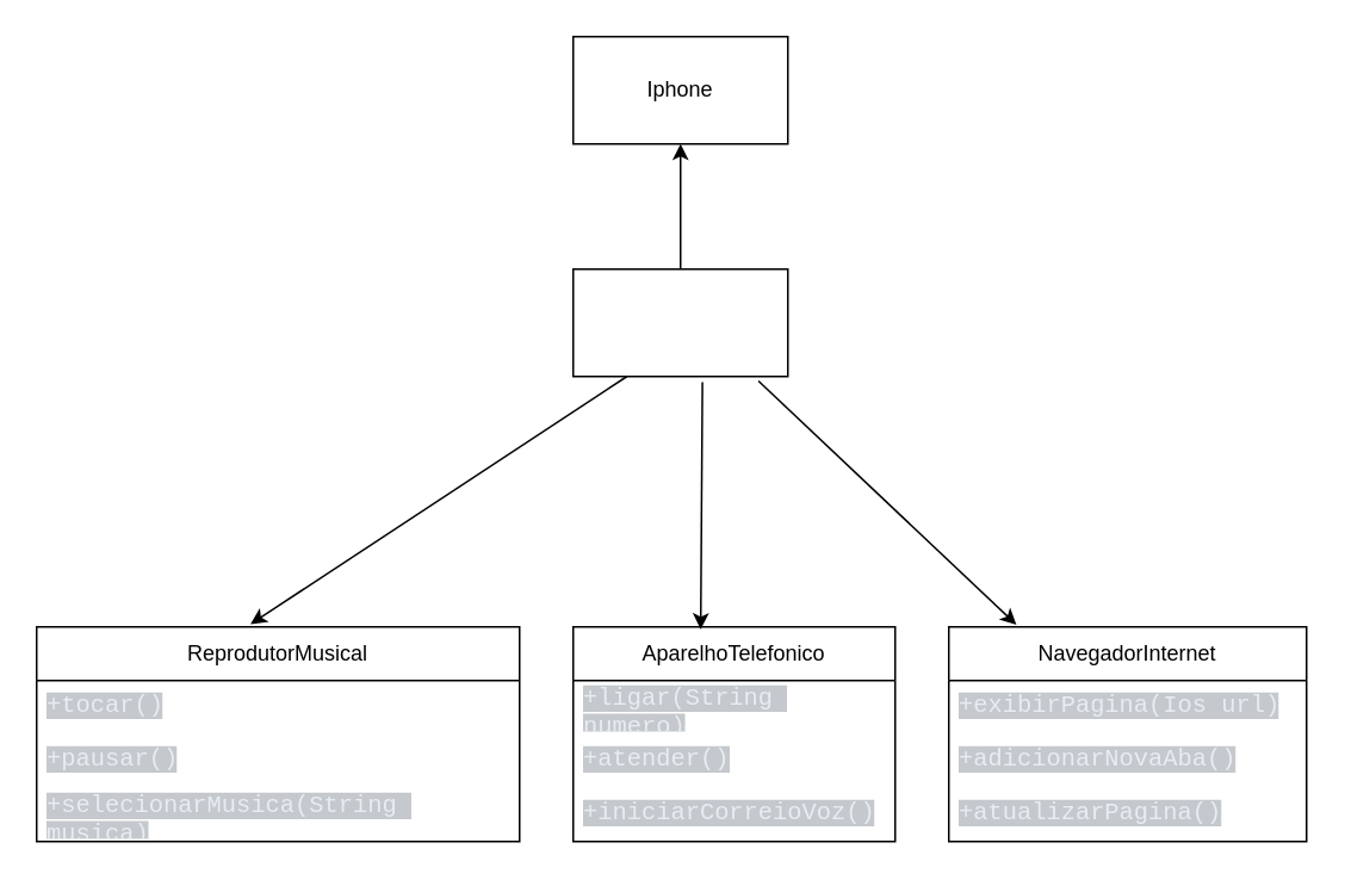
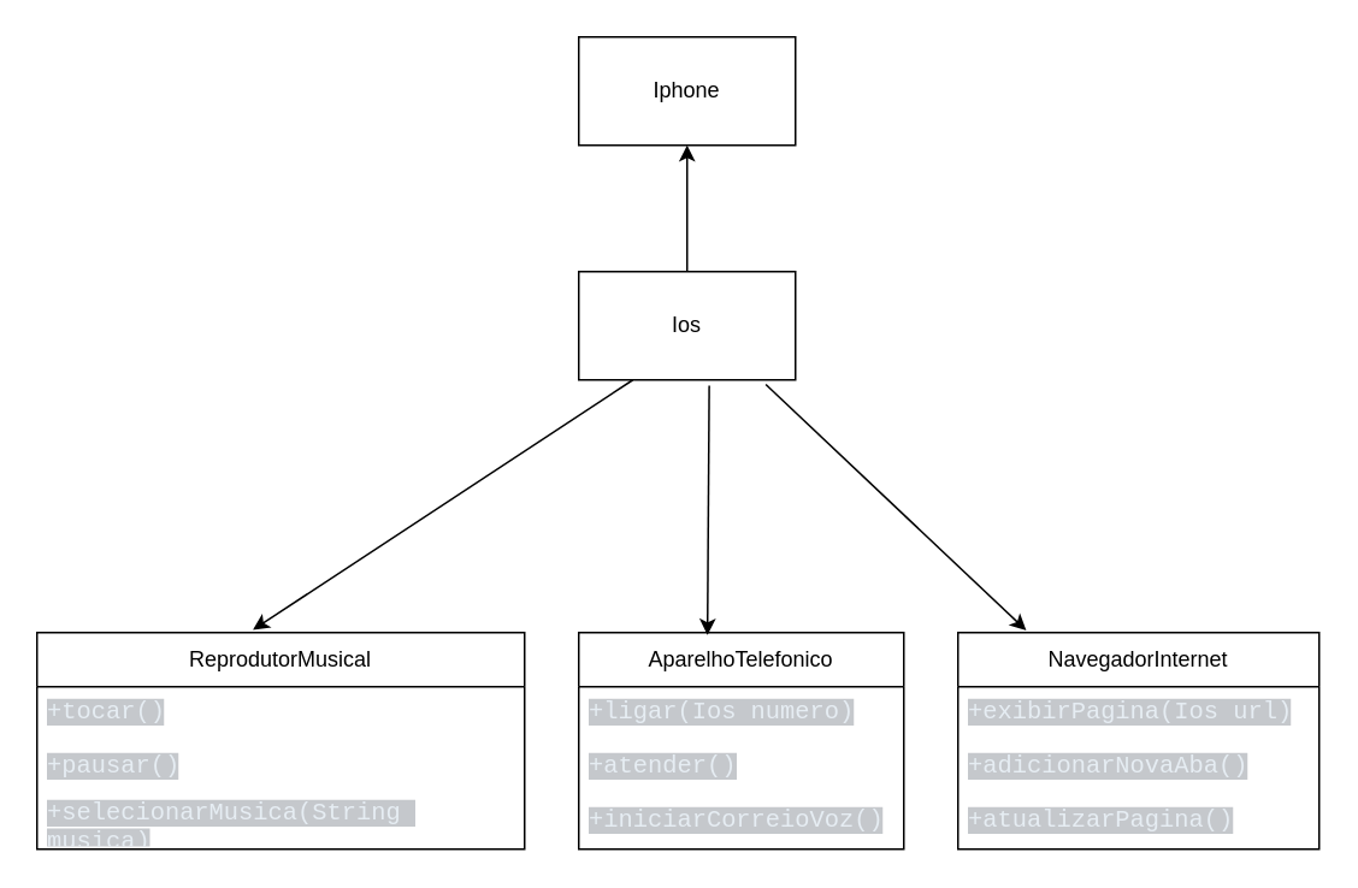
  <mxCell id="0" />
  <mxCell id="1" parent="0" />
  <mxCell id="2" value="" style="rounded=0;whiteSpace=wrap;html=1;" parent="1" vertex="1"><mxGeometry x="320" y="150" width="120" height="60" as="geometry" /></mxCell>
+ <mxCell id="3" value="Ios" style="text;html=1;align=center;verticalAlign=middle;whiteSpace=wrap;rounded=0;" parent="1" vertex="1"><mxGeometry x="350" y="165" width="60" height="30" as="geometry" /></mxCell>
  <mxCell id="4" value="ReprodutorMusical" style="swimlane;fontStyle=0;childLayout=stackLayout;horizontal=1;startSize=30;horizontalStack=0;resizeParent=1;resizeParentMax=0;resizeLast=0;collapsible=1;marginBottom=0;whiteSpace=wrap;html=1;" vertex="1" parent="1"><mxGeometry x="20" y="350" width="270" height="120" as="geometry" /></mxCell>
  <mxCell id="5" value="&lt;span style=&quot;color: rgb(230, 237, 243); font-family: ui-monospace, SFMono-Regular, &amp;quot;SF Mono&amp;quot;, Menlo, Consolas, &amp;quot;Liberation Mono&amp;quot;, monospace; font-size: 13.6px; white-space-collapse: break-spaces; background-color: rgba(110, 118, 129, 0.4);&quot;&gt;+tocar()&lt;/span&gt;" style="text;strokeColor=none;fillColor=none;align=left;verticalAlign=middle;spacingLeft=4;spacingRight=4;overflow=hidden;points=[[0,0.5],[1,0.5]];portConstraint=eastwest;rotatable=0;whiteSpace=wrap;html=1;" vertex="1" parent="4"><mxGeometry y="30" width="270" height="30" as="geometry" /></mxCell>
  <mxCell id="6" value="&lt;span style=&quot;color: rgb(230, 237, 243); font-family: ui-monospace, SFMono-Regular, &amp;quot;SF Mono&amp;quot;, Menlo, Consolas, &amp;quot;Liberation Mono&amp;quot;, monospace; font-size: 13.6px; white-space-collapse: break-spaces; background-color: rgba(110, 118, 129, 0.4);&quot;&gt;+pausar()&lt;/span&gt;" style="text;strokeColor=none;fillColor=none;align=left;verticalAlign=middle;spacingLeft=4;spacingRight=4;overflow=hidden;points=[[0,0.5],[1,0.5]];portConstraint=eastwest;rotatable=0;whiteSpace=wrap;html=1;" vertex="1" parent="4"><mxGeometry y="60" width="270" height="30" as="geometry" /></mxCell>
  <mxCell id="7" value="&lt;span style=&quot;color: rgb(230, 237, 243); font-family: ui-monospace, SFMono-Regular, &amp;quot;SF Mono&amp;quot;, Menlo, Consolas, &amp;quot;Liberation Mono&amp;quot;, monospace; font-size: 13.6px; white-space-collapse: break-spaces; background-color: rgba(110, 118, 129, 0.4);&quot;&gt;+selecionarMusica(String musica)&lt;/span&gt;" style="text;strokeColor=none;fillColor=none;align=left;verticalAlign=middle;spacingLeft=4;spacingRight=4;overflow=hidden;points=[[0,0.5],[1,0.5]];portConstraint=eastwest;rotatable=0;whiteSpace=wrap;html=1;" vertex="1" parent="4"><mxGeometry y="90" width="270" height="30" as="geometry" /></mxCell>
  <mxCell id="8" value="" style="endArrow=classic;html=1;rounded=0;entryX=0.443;entryY=-0.013;entryDx=0;entryDy=0;entryPerimeter=0;exitX=0.25;exitY=1;exitDx=0;exitDy=0;" edge="1" parent="1" source="2" target="4"><mxGeometry width="50" height="50" relative="1" as="geometry"><mxPoint x="340" y="430" as="sourcePoint" /><mxPoint x="390" y="380" as="targetPoint" /></mxGeometry></mxCell>
  <mxCell id="9" value="AparelhoTelefonico" style="swimlane;fontStyle=0;childLayout=stackLayout;horizontal=1;startSize=30;horizontalStack=0;resizeParent=1;resizeParentMax=0;resizeLast=0;collapsible=1;marginBottom=0;whiteSpace=wrap;html=1;" vertex="1" parent="1"><mxGeometry x="320" y="350" width="180" height="120" as="geometry" /></mxCell>
- <mxCell id="10" value="&lt;span style=&quot;color: rgb(230, 237, 243); font-family: ui-monospace, SFMono-Regular, &amp;quot;SF Mono&amp;quot;, Menlo, Consolas, &amp;quot;Liberation Mono&amp;quot;, monospace; font-size: 13.6px; white-space-collapse: break-spaces; background-color: rgba(110, 118, 129, 0.4);&quot;&gt;+ligar(String numero)&lt;/span&gt;" style="text;strokeColor=none;fillColor=none;align=left;verticalAlign=middle;spacingLeft=4;spacingRight=4;overflow=hidden;points=[[0,0.5],[1,0.5]];portConstraint=eastwest;rotatable=0;whiteSpace=wrap;html=1;" vertex="1" parent="9"><mxGeometry y="30" width="180" height="30" as="geometry" /></mxCell>
+ <mxCell id="10" value="&lt;span style=&quot;color: rgb(230, 237, 243); font-family: ui-monospace, SFMono-Regular, &amp;quot;SF Mono&amp;quot;, Menlo, Consolas, &amp;quot;Liberation Mono&amp;quot;, monospace; font-size: 13.6px; white-space-collapse: break-spaces; background-color: rgba(110, 118, 129, 0.4);&quot;&gt;+ligar(Ios numero)&lt;/span&gt;" style="text;strokeColor=none;fillColor=none;align=left;verticalAlign=middle;spacingLeft=4;spacingRight=4;overflow=hidden;points=[[0,0.5],[1,0.5]];portConstraint=eastwest;rotatable=0;whiteSpace=wrap;html=1;" vertex="1" parent="9"><mxGeometry y="30" width="180" height="30" as="geometry" /></mxCell>
  <mxCell id="11" value="&lt;span style=&quot;color: rgb(230, 237, 243); font-family: ui-monospace, SFMono-Regular, &amp;quot;SF Mono&amp;quot;, Menlo, Consolas, &amp;quot;Liberation Mono&amp;quot;, monospace; font-size: 13.6px; white-space-collapse: break-spaces; background-color: rgba(110, 118, 129, 0.4);&quot;&gt;+atender()&lt;/span&gt;" style="text;strokeColor=none;fillColor=none;align=left;verticalAlign=middle;spacingLeft=4;spacingRight=4;overflow=hidden;points=[[0,0.5],[1,0.5]];portConstraint=eastwest;rotatable=0;whiteSpace=wrap;html=1;" vertex="1" parent="9"><mxGeometry y="60" width="180" height="30" as="geometry" /></mxCell>
  <mxCell id="12" value="&lt;span style=&quot;color: rgb(230, 237, 243); font-family: ui-monospace, SFMono-Regular, &amp;quot;SF Mono&amp;quot;, Menlo, Consolas, &amp;quot;Liberation Mono&amp;quot;, monospace; font-size: 13.6px; white-space-collapse: break-spaces; background-color: rgba(110, 118, 129, 0.4);&quot;&gt;+iniciarCorreioVoz()&lt;/span&gt;" style="text;strokeColor=none;fillColor=none;align=left;verticalAlign=middle;spacingLeft=4;spacingRight=4;overflow=hidden;points=[[0,0.5],[1,0.5]];portConstraint=eastwest;rotatable=0;whiteSpace=wrap;html=1;" vertex="1" parent="9"><mxGeometry y="90" width="180" height="30" as="geometry" /></mxCell>
  <mxCell id="13" value="" style="endArrow=classic;html=1;rounded=0;entryX=0.396;entryY=0.011;entryDx=0;entryDy=0;entryPerimeter=0;exitX=0.602;exitY=1.052;exitDx=0;exitDy=0;exitPerimeter=0;" edge="1" parent="1" source="2" target="9"><mxGeometry width="50" height="50" relative="1" as="geometry"><mxPoint x="370" y="430" as="sourcePoint" /><mxPoint x="420" y="380" as="targetPoint" /></mxGeometry></mxCell>
  <mxCell id="14" value="NavegadorInternet" style="swimlane;fontStyle=0;childLayout=stackLayout;horizontal=1;startSize=30;horizontalStack=0;resizeParent=1;resizeParentMax=0;resizeLast=0;collapsible=1;marginBottom=0;whiteSpace=wrap;html=1;" vertex="1" parent="1"><mxGeometry x="530" y="350" width="200" height="120" as="geometry" /></mxCell>
  <mxCell id="15" value="&lt;span style=&quot;color: rgb(230, 237, 243); font-family: ui-monospace, SFMono-Regular, &amp;quot;SF Mono&amp;quot;, Menlo, Consolas, &amp;quot;Liberation Mono&amp;quot;, monospace; font-size: 13.6px; white-space-collapse: break-spaces; background-color: rgba(110, 118, 129, 0.4);&quot;&gt;+exibirPagina(Ios url)&lt;/span&gt;" style="text;strokeColor=none;fillColor=none;align=left;verticalAlign=middle;spacingLeft=4;spacingRight=4;overflow=hidden;points=[[0,0.5],[1,0.5]];portConstraint=eastwest;rotatable=0;whiteSpace=wrap;html=1;" vertex="1" parent="14"><mxGeometry y="30" width="200" height="30" as="geometry" /></mxCell>
  <mxCell id="16" value="&lt;span style=&quot;color: rgb(230, 237, 243); font-family: ui-monospace, SFMono-Regular, &amp;quot;SF Mono&amp;quot;, Menlo, Consolas, &amp;quot;Liberation Mono&amp;quot;, monospace; font-size: 13.6px; white-space-collapse: break-spaces; background-color: rgba(110, 118, 129, 0.4);&quot;&gt;+adicionarNovaAba()&lt;/span&gt;" style="text;strokeColor=none;fillColor=none;align=left;verticalAlign=middle;spacingLeft=4;spacingRight=4;overflow=hidden;points=[[0,0.5],[1,0.5]];portConstraint=eastwest;rotatable=0;whiteSpace=wrap;html=1;" vertex="1" parent="14"><mxGeometry y="60" width="200" height="30" as="geometry" /></mxCell>
  <mxCell id="17" value="&lt;span style=&quot;color: rgb(230, 237, 243); font-family: ui-monospace, SFMono-Regular, &amp;quot;SF Mono&amp;quot;, Menlo, Consolas, &amp;quot;Liberation Mono&amp;quot;, monospace; font-size: 13.6px; white-space-collapse: break-spaces; background-color: rgba(110, 118, 129, 0.4);&quot;&gt;+atualizarPagina()&lt;/span&gt;" style="text;strokeColor=none;fillColor=none;align=left;verticalAlign=middle;spacingLeft=4;spacingRight=4;overflow=hidden;points=[[0,0.5],[1,0.5]];portConstraint=eastwest;rotatable=0;whiteSpace=wrap;html=1;" vertex="1" parent="14"><mxGeometry y="90" width="200" height="30" as="geometry" /></mxCell>
  <mxCell id="18" value="" style="endArrow=classic;html=1;rounded=0;entryX=0.189;entryY=-0.01;entryDx=0;entryDy=0;entryPerimeter=0;exitX=0.863;exitY=1.041;exitDx=0;exitDy=0;exitPerimeter=0;" edge="1" parent="1" source="2" target="14"><mxGeometry width="50" height="50" relative="1" as="geometry"><mxPoint x="370" y="430" as="sourcePoint" /><mxPoint x="420" y="380" as="targetPoint" /></mxGeometry></mxCell>
  <mxCell id="19" value="" style="rounded=0;whiteSpace=wrap;html=1;" vertex="1" parent="1"><mxGeometry x="320" y="20" width="120" height="60" as="geometry" /></mxCell>
  <mxCell id="20" value="Iphone" style="text;html=1;align=center;verticalAlign=middle;whiteSpace=wrap;rounded=0;" vertex="1" parent="1"><mxGeometry x="350" y="35" width="60" height="30" as="geometry" /></mxCell>
  <mxCell id="21" value="" style="endArrow=classic;html=1;rounded=0;entryX=0.5;entryY=1;entryDx=0;entryDy=0;exitX=0.5;exitY=0;exitDx=0;exitDy=0;" edge="1" parent="1" source="2" target="19"><mxGeometry width="50" height="50" relative="1" as="geometry"><mxPoint x="310" y="230" as="sourcePoint" /><mxPoint x="360" y="180" as="targetPoint" /></mxGeometry></mxCell>
